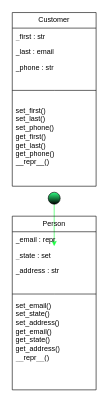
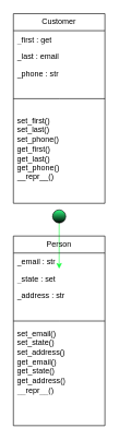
  <mxCell id="0" />
  <mxCell id="1" parent="0" />
  <mxCell id="2" value="Customer" style="swimlane;fontStyle=0;childLayout=stackLayout;horizontal=1;startSize=26;fillColor=none;horizontalStack=0;resizeParent=1;resizeParentMax=0;resizeLast=0;collapsible=1;marginBottom=0;whiteSpace=wrap;html=1;swimlaneLine=1;" vertex="1" parent="1"><mxGeometry x="20" y="20" width="140" height="290" as="geometry" /></mxCell>
- <mxCell id="3" value="_first : str" style="text;strokeColor=none;fillColor=none;align=left;verticalAlign=top;spacingLeft=4;spacingRight=4;overflow=hidden;rotatable=0;points=[[0,0.5],[1,0.5]];portConstraint=eastwest;whiteSpace=wrap;html=1;" vertex="1" parent="2"><mxGeometry y="26" width="140" height="26" as="geometry" /></mxCell>
+ <mxCell id="3" value="_first : get" style="text;strokeColor=none;fillColor=none;align=left;verticalAlign=top;spacingLeft=4;spacingRight=4;overflow=hidden;rotatable=0;points=[[0,0.5],[1,0.5]];portConstraint=eastwest;whiteSpace=wrap;html=1;" vertex="1" parent="2"><mxGeometry y="26" width="140" height="26" as="geometry" /></mxCell>
  <mxCell id="4" value="_last : email" style="text;strokeColor=none;fillColor=none;align=left;verticalAlign=top;spacingLeft=4;spacingRight=4;overflow=hidden;rotatable=0;points=[[0,0.5],[1,0.5]];portConstraint=eastwest;whiteSpace=wrap;html=1;" vertex="1" parent="2"><mxGeometry y="52" width="140" height="26" as="geometry" /></mxCell>
  <mxCell id="5" value="" style="endArrow=none;html=1;rounded=0;" edge="1" parent="2"><mxGeometry width="50" height="50" relative="1" as="geometry"><mxPoint y="130" as="sourcePoint" /><mxPoint x="140" y="130" as="targetPoint" /><Array as="points"><mxPoint x="70" y="130" /></Array></mxGeometry></mxCell>
  <mxCell id="6" value="_phone : str&lt;div&gt;&lt;br&gt;&lt;/div&gt;&lt;div&gt;&lt;br&gt;&lt;/div&gt;&lt;div&gt;&lt;br&gt;&lt;/div&gt;&lt;div&gt;&lt;br&gt;&lt;/div&gt;&lt;div&gt;set_first()&lt;/div&gt;&lt;div&gt;set_last()&lt;br&gt;&lt;/div&gt;&lt;div&gt;set_phone()&lt;br&gt;&lt;/div&gt;&lt;div&gt;get_first()&lt;br&gt;&lt;/div&gt;&lt;div&gt;get_last()&lt;br&gt;&lt;/div&gt;&lt;div&gt;get_phone()&lt;br&gt;&lt;/div&gt;&lt;div&gt;__repr__()&lt;br&gt;&lt;/div&gt;" style="text;strokeColor=none;fillColor=none;align=left;verticalAlign=top;spacingLeft=4;spacingRight=4;overflow=hidden;rotatable=0;points=[[0,0.5],[1,0.5]];portConstraint=eastwest;whiteSpace=wrap;html=1;" vertex="1" parent="2"><mxGeometry y="78" width="140" height="212" as="geometry" /></mxCell>
  <mxCell id="7" style="edgeStyle=orthogonalEdgeStyle;rounded=0;orthogonalLoop=1;jettySize=auto;html=1;strokeColor=#19FF40;" edge="1" parent="1" source="8"><mxGeometry relative="1" as="geometry"><mxPoint x="90" y="410" as="targetPoint" /></mxGeometry></mxCell>
  <mxCell id="8" value="" style="ellipse;whiteSpace=wrap;html=1;aspect=fixed;fillColor=#30FF83;gradientColor=default;" vertex="1" parent="1"><mxGeometry x="80" y="320" width="20" height="20" as="geometry" /></mxCell>
  <mxCell id="9" value="Person" style="swimlane;fontStyle=0;childLayout=stackLayout;horizontal=1;startSize=26;fillColor=none;horizontalStack=0;resizeParent=1;resizeParentMax=0;resizeLast=0;collapsible=1;marginBottom=0;whiteSpace=wrap;html=1;swimlaneLine=1;" vertex="1" parent="1"><mxGeometry x="20" y="360" width="140" height="290" as="geometry" /></mxCell>
- <mxCell id="10" value="_email : repr" style="text;strokeColor=none;fillColor=none;align=left;verticalAlign=top;spacingLeft=4;spacingRight=4;overflow=hidden;rotatable=0;points=[[0,0.5],[1,0.5]];portConstraint=eastwest;whiteSpace=wrap;html=1;" vertex="1" parent="9"><mxGeometry y="26" width="140" height="26" as="geometry" /></mxCell>
+ <mxCell id="10" value="_email : str" style="text;strokeColor=none;fillColor=none;align=left;verticalAlign=top;spacingLeft=4;spacingRight=4;overflow=hidden;rotatable=0;points=[[0,0.5],[1,0.5]];portConstraint=eastwest;whiteSpace=wrap;html=1;" vertex="1" parent="9"><mxGeometry y="26" width="140" height="26" as="geometry" /></mxCell>
  <mxCell id="11" value="_state : set" style="text;strokeColor=none;fillColor=none;align=left;verticalAlign=top;spacingLeft=4;spacingRight=4;overflow=hidden;rotatable=0;points=[[0,0.5],[1,0.5]];portConstraint=eastwest;whiteSpace=wrap;html=1;" vertex="1" parent="9"><mxGeometry y="52" width="140" height="26" as="geometry" /></mxCell>
  <mxCell id="12" value="" style="endArrow=none;html=1;rounded=0;" edge="1" parent="9"><mxGeometry width="50" height="50" relative="1" as="geometry"><mxPoint y="130" as="sourcePoint" /><mxPoint x="140" y="130" as="targetPoint" /><Array as="points"><mxPoint x="70" y="130" /></Array></mxGeometry></mxCell>
  <mxCell id="13" value="&lt;div&gt;_address : str&lt;/div&gt;&lt;div&gt;&lt;br&gt;&lt;/div&gt;&lt;div&gt;&lt;br&gt;&lt;/div&gt;&lt;div&gt;&lt;br&gt;&lt;/div&gt;&lt;div&gt;set_email()&lt;/div&gt;&lt;div&gt;set_state()&lt;br&gt;&lt;/div&gt;&lt;div&gt;set_address()&lt;br&gt;&lt;/div&gt;&lt;div&gt;get_email()&lt;br&gt;&lt;/div&gt;&lt;div&gt;get_state()&lt;br&gt;&lt;/div&gt;&lt;div&gt;get_address()&lt;br&gt;&lt;/div&gt;&lt;div&gt;__repr__()&lt;br&gt;&lt;/div&gt;" style="text;strokeColor=none;fillColor=none;align=left;verticalAlign=top;spacingLeft=4;spacingRight=4;overflow=hidden;rotatable=0;points=[[0,0.5],[1,0.5]];portConstraint=eastwest;whiteSpace=wrap;html=1;" vertex="1" parent="9"><mxGeometry y="78" width="140" height="212" as="geometry" /></mxCell>
